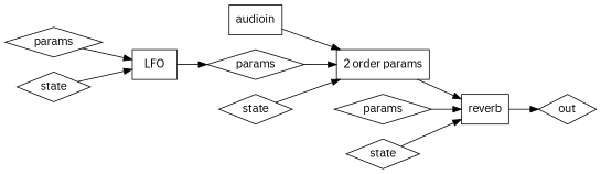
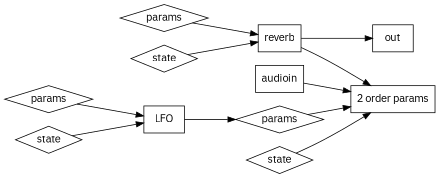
  digraph {
    fontname="IBM Plex Sans"
    fontsize=8
    rankdir=LR
    node [fontname="IBM Plex Sans" shape=diamond]
    edge [fontname="IBM Plex Sans"]
    audioin [shape=box]
    n2 [label="2 order params" shape=rectangle]
    n3 [label=reverb shape=rectangle]
-   out
+   out [shape=box]
    n5 [label=LFO shape=rectangle]
    n6 [label=params]
    n7 [label=params]
    n8 [label=params]
    n9 [label=state]
    n10 [label=state]
    n11 [label=state]
    audioin -> n2
-   n2 -> n3
+   n3 -> n2
    n3 -> out
    n5 -> n6
    n6 -> n2
    n7 -> n3
    n8 -> n5
    n9 -> n2
    n10 -> n3
    n11 -> n5
  }
